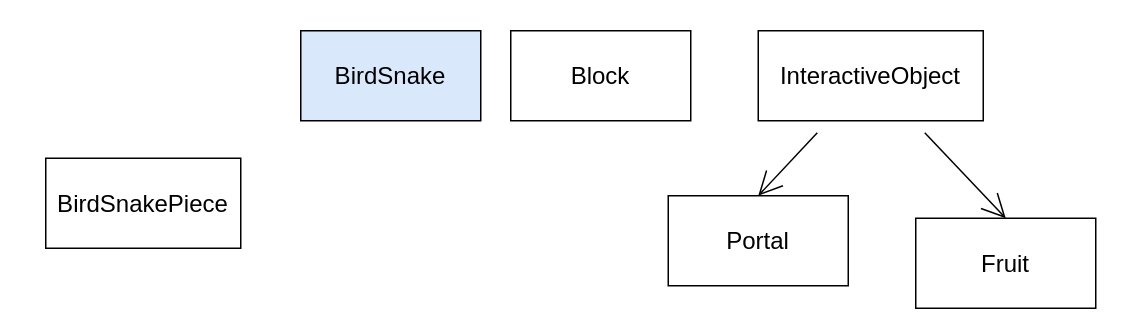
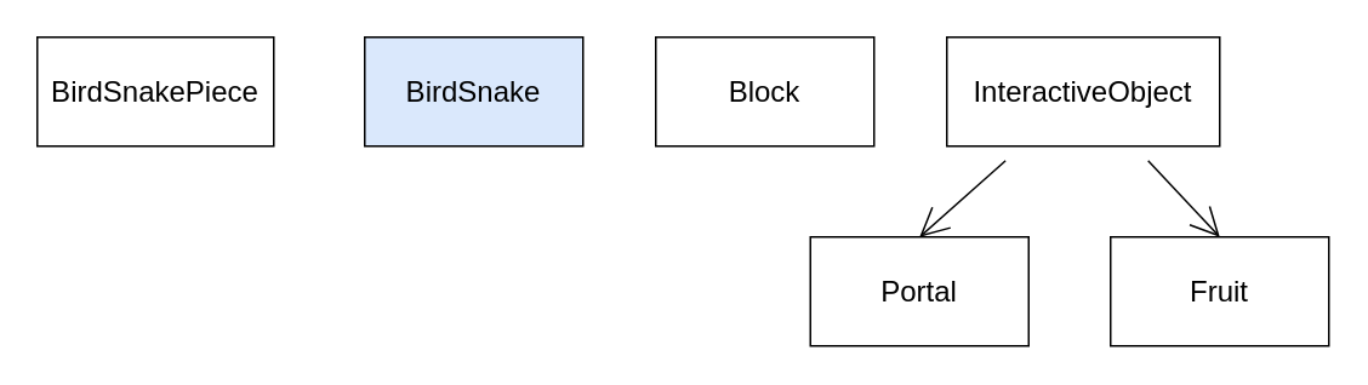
  <mxCell id="0" />
  <mxCell id="1" parent="0" />
  <mxCell id="2" value="BirdSnake" style="rounded=0;whiteSpace=wrap;html=1;fontSize=16;fillColor=#dae8fc;" vertex="1" parent="1"><mxGeometry x="200" y="20" width="120" height="60" as="geometry" /></mxCell>
  <mxCell id="3" value="Portal" style="rounded=0;whiteSpace=wrap;html=1;fontSize=16;" vertex="1" parent="1"><mxGeometry x="445" y="130" width="120" height="60" as="geometry" /></mxCell>
- <mxCell id="4" value="Block" style="rounded=0;whiteSpace=wrap;html=1;fontSize=16;" vertex="1" parent="1"><mxGeometry x="340" y="20" width="120" height="60" as="geometry" /></mxCell>
- <mxCell id="5" value="Fruit" style="rounded=0;whiteSpace=wrap;html=1;fontSize=16;" vertex="1" parent="1"><mxGeometry x="610" y="145" width="120" height="60" as="geometry" /></mxCell>
- <mxCell id="6" value="BirdSnakePiece" style="rounded=0;whiteSpace=wrap;html=1;fontSize=16;" vertex="1" parent="1"><mxGeometry x="30" y="105" width="130" height="60" as="geometry" /></mxCell>
+ <mxCell id="4" value="Block" style="rounded=0;whiteSpace=wrap;html=1;fontSize=16;" vertex="1" parent="1"><mxGeometry x="360" y="20" width="120" height="60" as="geometry" /></mxCell>
+ <mxCell id="5" value="Fruit" style="rounded=0;whiteSpace=wrap;html=1;fontSize=16;" vertex="1" parent="1"><mxGeometry x="610" y="130" width="120" height="60" as="geometry" /></mxCell>
+ <mxCell id="6" value="BirdSnakePiece" style="rounded=0;whiteSpace=wrap;html=1;fontSize=16;" vertex="1" parent="1"><mxGeometry x="20" y="20" width="130" height="60" as="geometry" /></mxCell>
  <mxCell id="7" style="edgeStyle=none;rounded=0;orthogonalLoop=1;jettySize=auto;html=1;entryX=0.5;entryY=0;entryDx=0;entryDy=0;strokeColor=default;fontSize=12;endArrow=open;startSize=14;endSize=14;sourcePerimeterSpacing=8;targetPerimeterSpacing=8;" edge="1" parent="1" source="9" target="3"><mxGeometry relative="1" as="geometry" /></mxCell>
  <mxCell id="8" style="edgeStyle=none;rounded=0;orthogonalLoop=1;jettySize=auto;html=1;entryX=0.5;entryY=0;entryDx=0;entryDy=0;strokeColor=default;fontSize=12;endArrow=open;startSize=14;endSize=14;sourcePerimeterSpacing=8;targetPerimeterSpacing=8;" edge="1" parent="1" source="9" target="5"><mxGeometry relative="1" as="geometry" /></mxCell>
- <mxCell id="9" value="InteractiveObject" style="rounded=0;whiteSpace=wrap;html=1;fontSize=16;" vertex="1" parent="1"><mxGeometry x="505" y="20" width="150" height="60" as="geometry" /></mxCell>
+ <mxCell id="9" value="InteractiveObject" style="rounded=0;whiteSpace=wrap;html=1;fontSize=16;" vertex="1" parent="1"><mxGeometry x="520" y="20" width="150" height="60" as="geometry" /></mxCell>
